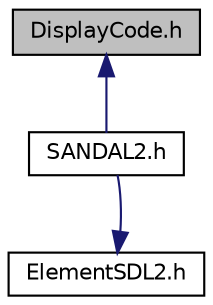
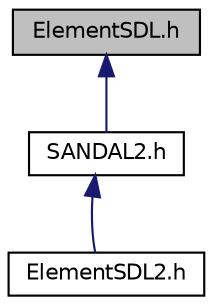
  digraph {
    node [color=black fillcolor=white fontname=Helvetica fontsize=10 shape=record style=filled]
    edge [color=midnightblue dir=back fontname=Helvetica fontsize=10 labelfontname=Helvetica labelfontsize=10 style=solid]
-   n1 [fillcolor=grey75 fontcolor=black height=0.2 label="DisplayCode.h" width=0.4]
+   n1 [fillcolor=grey75 fontcolor=black height=0.2 label="ElementSDL.h" width=0.4]
    n2 [height=0.2 label="SANDAL2.h" width=0.4]
    n3 [height=0.2 label="ElementSDL2.h" width=0.4]
    n1 -> n2
-   n3 -> n2
+   n2 -> n3
  }
